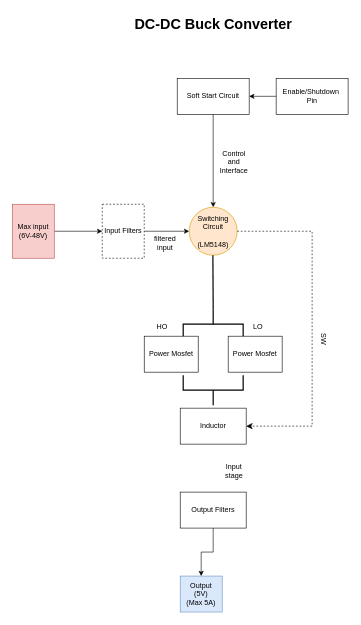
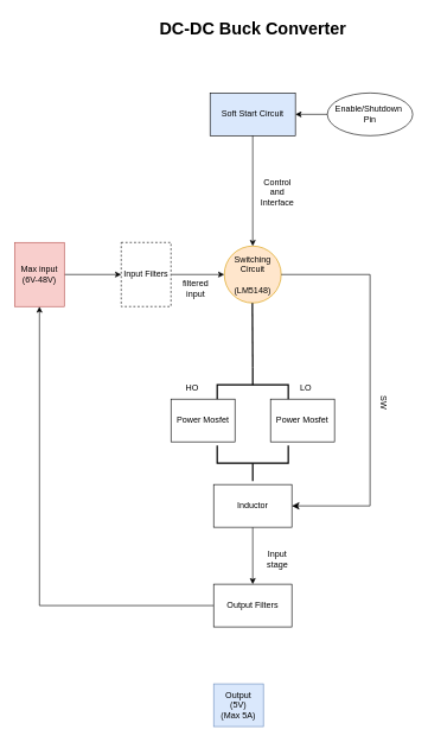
  <mxCell id="0" />
  <mxCell id="1" parent="0" />
  <mxCell id="2" value="" style="edgeStyle=orthogonalEdgeStyle;rounded=0;orthogonalLoop=1;jettySize=auto;html=1;" edge="1" parent="1" source="3" target="5"><mxGeometry relative="1" as="geometry" /></mxCell>
  <mxCell id="3" value="Max input&lt;div&gt;(6V-48V)&lt;/div&gt;" style="rounded=0;whiteSpace=wrap;html=1;fillColor=#f8cecc;strokeColor=#b85450;" vertex="1" parent="1"><mxGeometry x="20" y="340" width="70" height="90" as="geometry" /></mxCell>
  <mxCell id="4" value="" style="edgeStyle=orthogonalEdgeStyle;rounded=0;orthogonalLoop=1;jettySize=auto;html=1;" edge="1" parent="1" source="5" target="6"><mxGeometry relative="1" as="geometry" /></mxCell>
  <mxCell id="5" value="Input Filters" style="rounded=0;whiteSpace=wrap;html=1;dashed=1;" vertex="1" parent="1"><mxGeometry x="170" y="340" width="70" height="90" as="geometry" /></mxCell>
  <mxCell id="6" value="Switching Circuit&lt;div&gt;&lt;br&gt;&lt;/div&gt;&lt;div&gt;(LM5148)&lt;/div&gt;" style="ellipse;whiteSpace=wrap;html=1;rounded=0;fillColor=#ffe6cc;strokeColor=#d79b00;" vertex="1" parent="1"><mxGeometry x="315" y="345" width="80" height="80" as="geometry" /></mxCell>
  <mxCell id="7" value="" style="strokeWidth=2;html=1;shape=mxgraph.flowchart.annotation_2;align=left;labelPosition=right;pointerEvents=1;rotation=90;" vertex="1" parent="1"><mxGeometry x="330" y="490" width="50" height="100" as="geometry" /></mxCell>
  <mxCell id="8" value="" style="endArrow=none;html=1;rounded=0;exitX=0;exitY=0.5;exitDx=0;exitDy=0;exitPerimeter=0;strokeWidth=2;" edge="1" parent="1" source="7"><mxGeometry width="50" height="50" relative="1" as="geometry"><mxPoint x="355" y="510" as="sourcePoint" /><mxPoint x="354.5" y="425" as="targetPoint" /></mxGeometry></mxCell>
  <mxCell id="9" value="Power Mosfet" style="rounded=0;whiteSpace=wrap;html=1;" vertex="1" parent="1"><mxGeometry x="240" y="560" width="90" height="60" as="geometry" /></mxCell>
  <mxCell id="10" value="Power Mosfet" style="rounded=0;whiteSpace=wrap;html=1;" vertex="1" parent="1"><mxGeometry x="380" y="560" width="90" height="60" as="geometry" /></mxCell>
  <mxCell id="11" value="" style="strokeWidth=2;html=1;shape=mxgraph.flowchart.annotation_2;align=left;labelPosition=right;pointerEvents=1;rotation=-90;" vertex="1" parent="1"><mxGeometry x="330" y="600" width="50" height="100" as="geometry" /></mxCell>
+ <mxCell id="12" value="" style="edgeStyle=orthogonalEdgeStyle;rounded=0;orthogonalLoop=1;jettySize=auto;html=1;" edge="1" parent="1" source="13" target="26"><mxGeometry relative="1" as="geometry" /></mxCell>
  <mxCell id="13" value="Inductor" style="rounded=0;whiteSpace=wrap;html=1;" vertex="1" parent="1"><mxGeometry x="300" y="680" width="110" height="60" as="geometry" /></mxCell>
  <mxCell id="14" value="HO" style="text;html=1;align=center;verticalAlign=middle;whiteSpace=wrap;rounded=0;" vertex="1" parent="1"><mxGeometry x="240" y="530" width="60" height="30" as="geometry" /></mxCell>
  <mxCell id="15" value="LO" style="text;html=1;align=center;verticalAlign=middle;whiteSpace=wrap;rounded=0;" vertex="1" parent="1"><mxGeometry x="400" y="530" width="60" height="30" as="geometry" /></mxCell>
- <mxCell id="16" value="" style="edgeStyle=elbowEdgeStyle;elbow=horizontal;endArrow=classic;html=1;curved=0;rounded=0;endSize=8;startSize=8;exitX=1;exitY=0.5;exitDx=0;exitDy=0;entryX=1;entryY=0.5;entryDx=0;entryDy=0;dashed=1;" edge="1" parent="1" source="6" target="13"><mxGeometry width="50" height="50" relative="1" as="geometry"><mxPoint x="500" y="395" as="sourcePoint" /><mxPoint x="560" y="700" as="targetPoint" /><Array as="points"><mxPoint x="520" y="540" /></Array></mxGeometry></mxCell>
+ <mxCell id="16" value="" style="edgeStyle=elbowEdgeStyle;elbow=horizontal;endArrow=classic;html=1;curved=0;rounded=0;endSize=8;startSize=8;exitX=1;exitY=0.5;exitDx=0;exitDy=0;entryX=1;entryY=0.5;entryDx=0;entryDy=0;" edge="1" parent="1" source="6" target="13"><mxGeometry width="50" height="50" relative="1" as="geometry"><mxPoint x="500" y="395" as="sourcePoint" /><mxPoint x="560" y="700" as="targetPoint" /><Array as="points"><mxPoint x="520" y="540" /></Array></mxGeometry></mxCell>
  <mxCell id="17" value="DC-DC Buck Converter" style="text;strokeColor=none;fillColor=none;html=1;fontSize=24;fontStyle=1;verticalAlign=middle;align=center;" vertex="1" parent="1"><mxGeometry x="290" y="20" width="130" height="40" as="geometry" /></mxCell>
  <mxCell id="18" value="SW" style="text;html=1;align=center;verticalAlign=middle;whiteSpace=wrap;rounded=0;rotation=90;" vertex="1" parent="1"><mxGeometry x="510" y="550" width="60" height="30" as="geometry" /></mxCell>
- <mxCell id="19" value="Soft Start Circuit" style="rounded=0;whiteSpace=wrap;html=1;" vertex="1" parent="1"><mxGeometry x="295" y="130" width="120" height="60" as="geometry" /></mxCell>
+ <mxCell id="19" value="Soft Start Circuit" style="rounded=0;whiteSpace=wrap;html=1;fillColor=#dae8fc;" vertex="1" parent="1"><mxGeometry x="295" y="130" width="120" height="60" as="geometry" /></mxCell>
  <mxCell id="20" value="" style="edgeStyle=orthogonalEdgeStyle;rounded=0;orthogonalLoop=1;jettySize=auto;html=1;" edge="1" parent="1" source="21" target="19"><mxGeometry relative="1" as="geometry" /></mxCell>
- <mxCell id="21" value="Enable/Shutdown&amp;nbsp;&lt;div&gt;Pin&lt;/div&gt;" style="rounded=0;whiteSpace=wrap;html=1;" vertex="1" parent="1"><mxGeometry x="460" y="130" width="120" height="60" as="geometry" /></mxCell>
+ <mxCell id="21" value="Enable/Shutdown&amp;nbsp;&lt;div&gt;Pin&lt;/div&gt;" style="ellipse;whiteSpace=wrap;html=1;" vertex="1" parent="1"><mxGeometry x="460" y="130" width="120" height="60" as="geometry" /></mxCell>
  <mxCell id="22" value="" style="endArrow=classic;html=1;rounded=0;entryX=0.5;entryY=0;entryDx=0;entryDy=0;exitX=0.5;exitY=1;exitDx=0;exitDy=0;" edge="1" parent="1" source="19" target="6"><mxGeometry width="50" height="50" relative="1" as="geometry"><mxPoint x="358" y="190" as="sourcePoint" /><mxPoint x="362" y="345" as="targetPoint" /><Array as="points" /></mxGeometry></mxCell>
  <mxCell id="23" value="filtered input" style="text;html=1;align=center;verticalAlign=middle;whiteSpace=wrap;rounded=0;" vertex="1" parent="1"><mxGeometry x="255" y="390" width="40" height="30" as="geometry" /></mxCell>
  <mxCell id="24" value="Control and Interface" style="text;html=1;align=center;verticalAlign=middle;whiteSpace=wrap;rounded=0;rotation=0;" vertex="1" parent="1"><mxGeometry x="360" y="250" width="60" height="40" as="geometry" /></mxCell>
- <mxCell id="25" value="" style="edgeStyle=orthogonalEdgeStyle;rounded=0;orthogonalLoop=1;jettySize=auto;html=1;" edge="1" parent="1" source="26" target="27"><mxGeometry relative="1" as="geometry" /></mxCell>
+ <mxCell id="25" value="" style="edgeStyle=orthogonalEdgeStyle;rounded=0;orthogonalLoop=1;jettySize=auto;html=1;" edge="1" parent="1" source="26" target="3"><mxGeometry relative="1" as="geometry" /></mxCell>
  <mxCell id="26" value="Output Filters" style="rounded=0;whiteSpace=wrap;html=1;" vertex="1" parent="1"><mxGeometry x="300" y="820" width="110" height="60" as="geometry" /></mxCell>
  <mxCell id="27" value="Output&lt;div&gt;(5V)&lt;/div&gt;&lt;div&gt;(Max 5A)&lt;/div&gt;" style="rounded=0;whiteSpace=wrap;html=1;fillColor=#dae8fc;strokeColor=#6c8ebf;" vertex="1" parent="1"><mxGeometry x="300" y="960" width="70" height="60" as="geometry" /></mxCell>
  <mxCell id="28" value="Input stage" style="text;html=1;align=center;verticalAlign=middle;whiteSpace=wrap;rounded=0;" vertex="1" parent="1"><mxGeometry x="360" y="770" width="60" height="30" as="geometry" /></mxCell>
